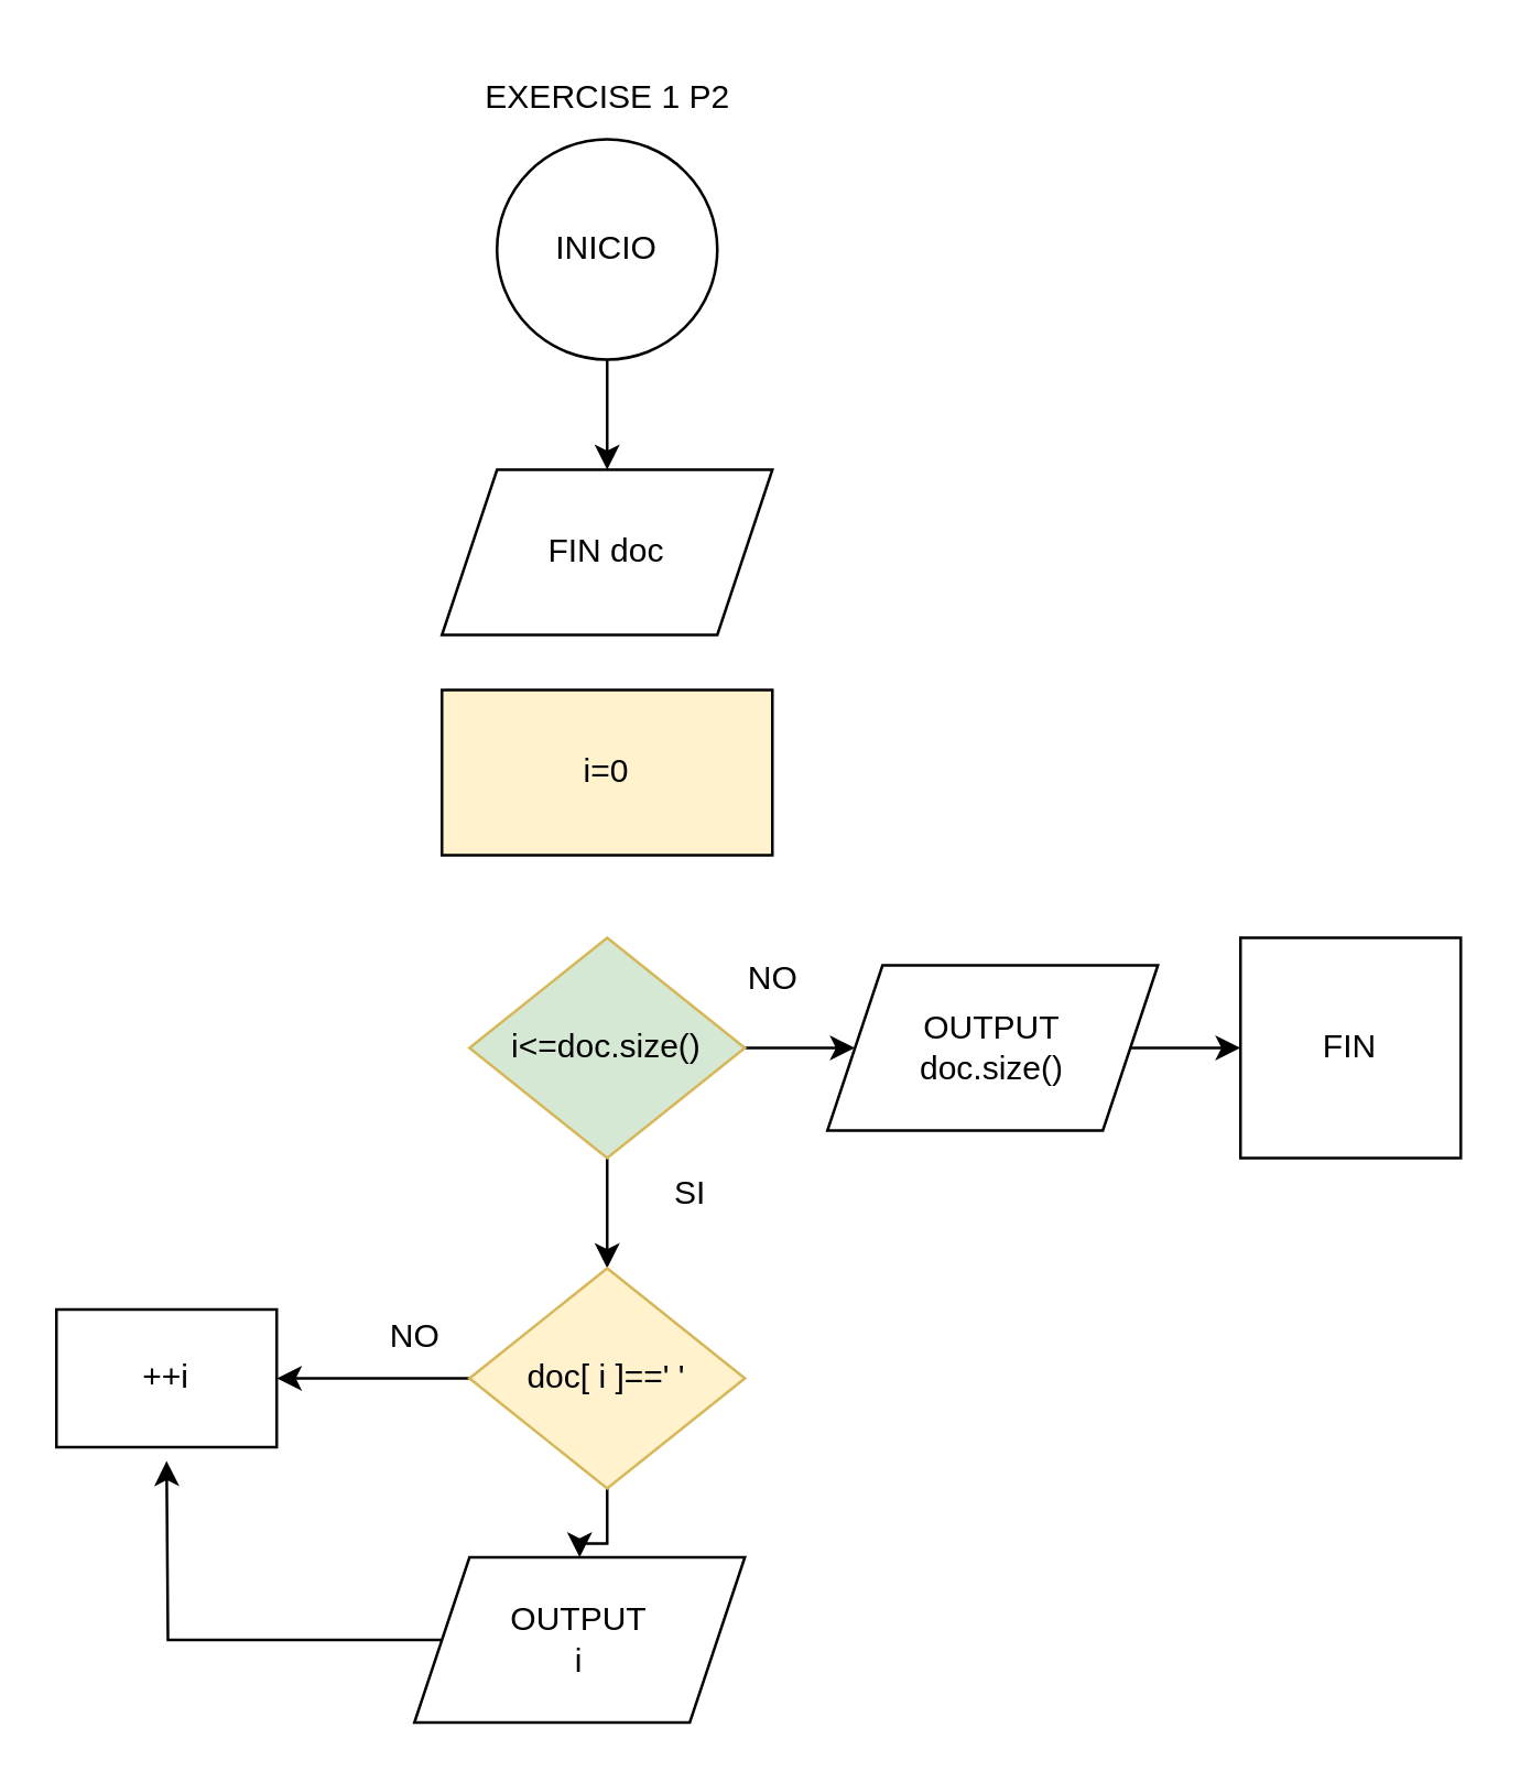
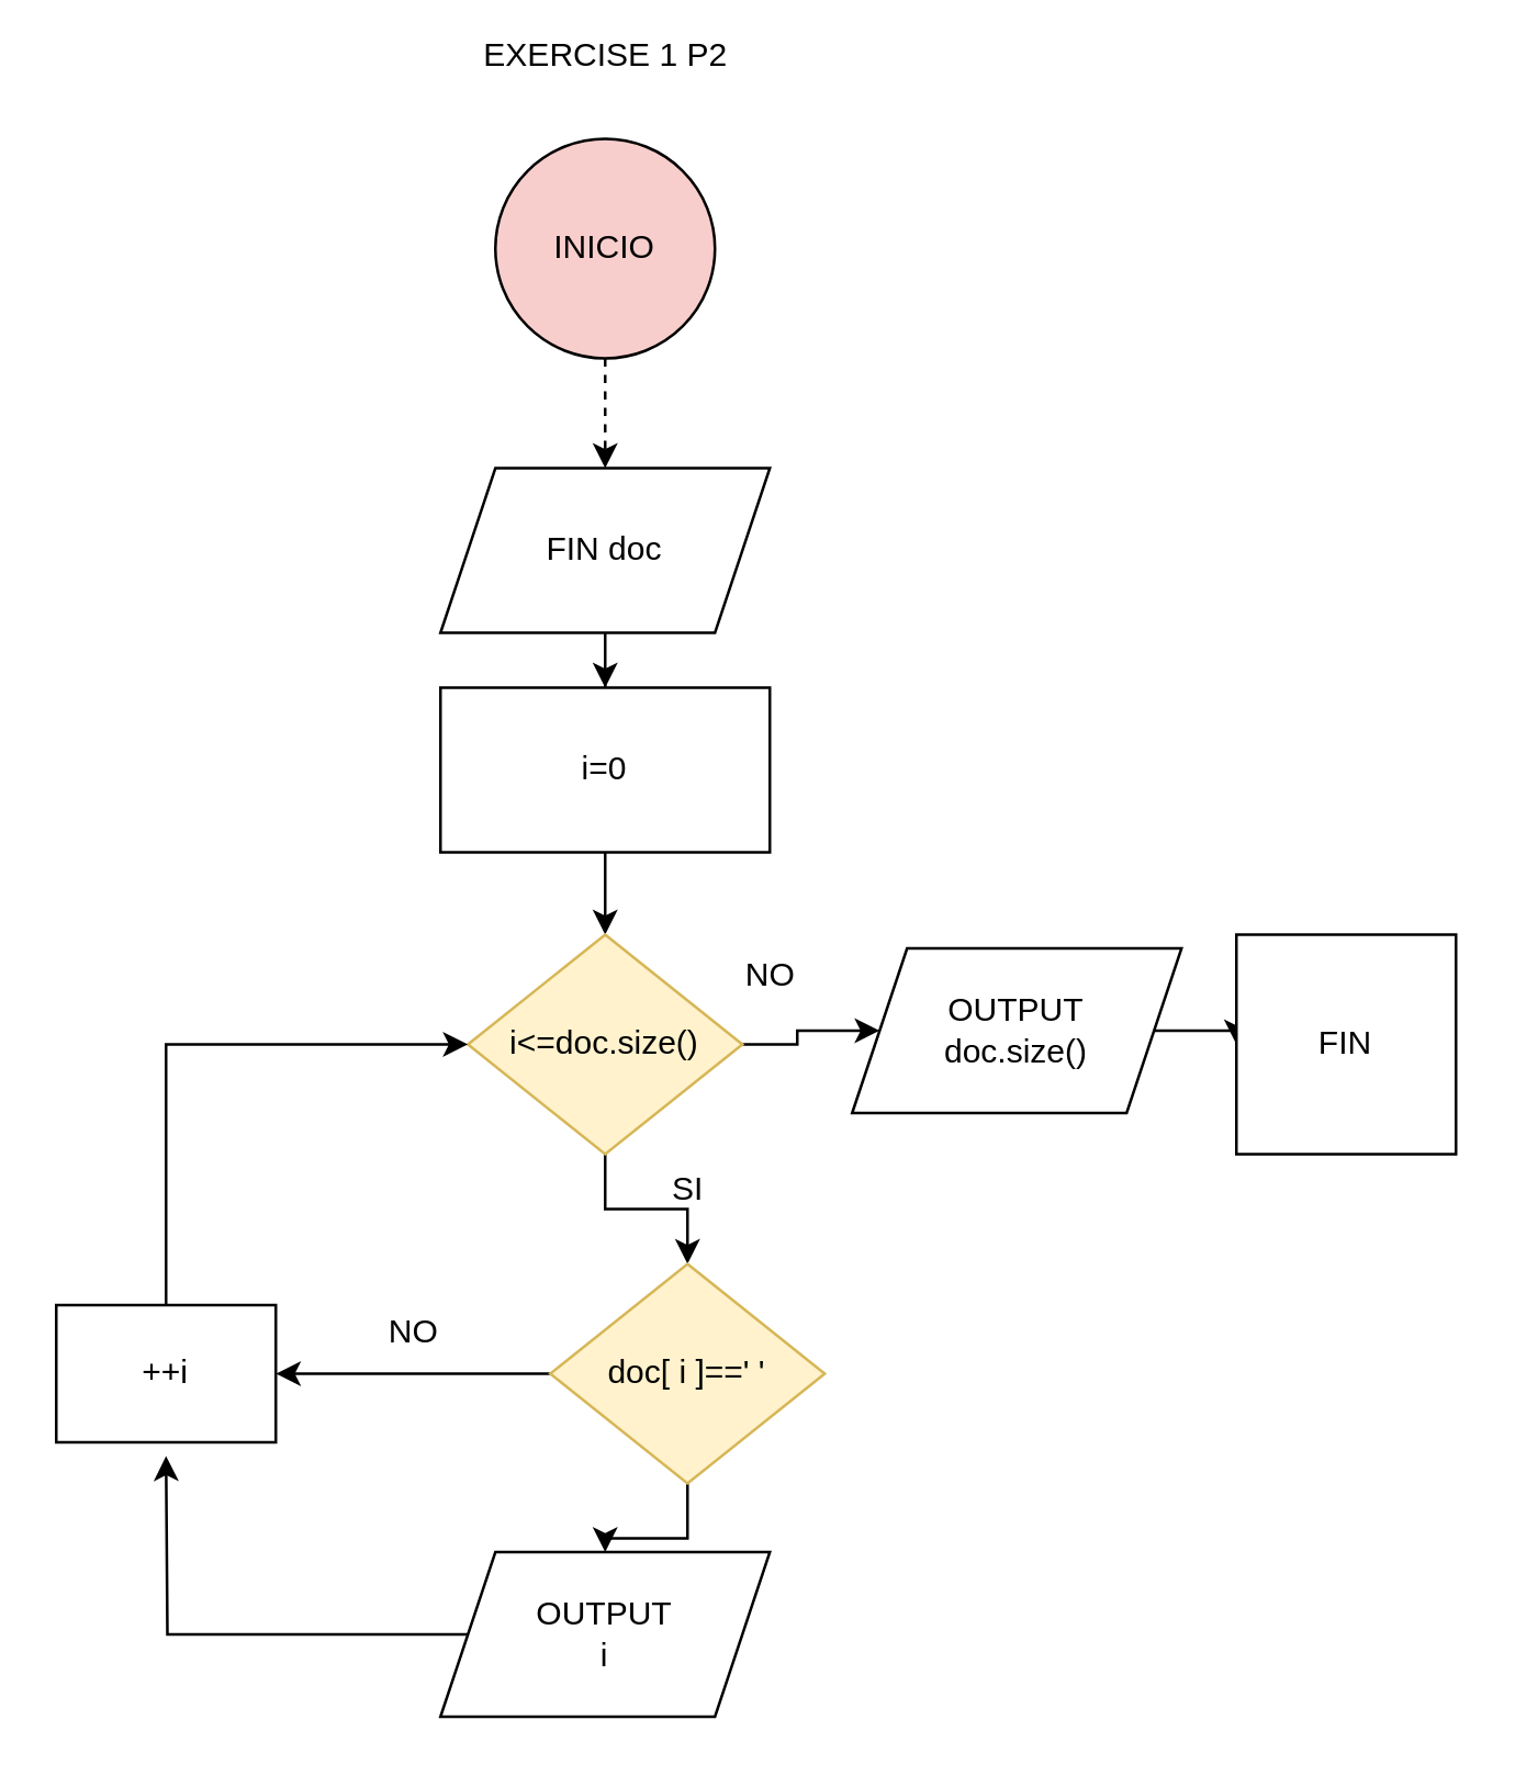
  <mxCell id="0" />
  <mxCell id="1" parent="0" />
- <mxCell id="2" value="EXERCISE 1 P2" style="text;html=1;align=center;verticalAlign=middle;resizable=0;points=[];autosize=1;strokeColor=none;fillColor=none;" parent="1" vertex="1"><mxGeometry x="165" width="110" height="30" as="geometry" y="20" /></mxCell>
- <mxCell id="3" value="" style="edgeStyle=orthogonalEdgeStyle;rounded=0;orthogonalLoop=1;jettySize=auto;html=1;" edge="1" parent="1" source="4" target="6"><mxGeometry relative="1" as="geometry" /></mxCell>
- <mxCell id="4" value="INICIO" style="ellipse;whiteSpace=wrap;html=1;" vertex="1" parent="1"><mxGeometry x="180" y="50" width="80" height="80" as="geometry" /></mxCell>
+ <mxCell id="2" value="EXERCISE 1 P2" style="text;html=1;align=center;verticalAlign=middle;resizable=0;points=[];autosize=1;strokeColor=none;fillColor=none;" parent="1" vertex="1"><mxGeometry x="165" y="5" width="110" height="30" as="geometry" /></mxCell>
+ <mxCell id="3" value="" style="edgeStyle=orthogonalEdgeStyle;rounded=0;orthogonalLoop=1;jettySize=auto;html=1;dashed=1;" edge="1" parent="1" source="4" target="6"><mxGeometry relative="1" as="geometry" /></mxCell>
+ <mxCell id="4" value="INICIO" style="ellipse;whiteSpace=wrap;html=1;fillColor=#f8cecc;" vertex="1" parent="1"><mxGeometry x="180" y="50" width="80" height="80" as="geometry" /></mxCell>
+ <mxCell id="5" value="" style="edgeStyle=orthogonalEdgeStyle;rounded=0;orthogonalLoop=1;jettySize=auto;html=1;" edge="1" parent="1" source="6" target="8"><mxGeometry relative="1" as="geometry" /></mxCell>
  <mxCell id="6" value="FIN doc" style="shape=parallelogram;perimeter=parallelogramPerimeter;whiteSpace=wrap;html=1;fixedSize=1;" vertex="1" parent="1"><mxGeometry x="160" y="170" width="120" height="60" as="geometry" /></mxCell>
- <mxCell id="8" value="i=0" style="whiteSpace=wrap;html=1;fillColor=#fff2cc;" vertex="1" parent="1"><mxGeometry x="160" y="250" width="120" height="60" as="geometry" /></mxCell>
+ <mxCell id="7" value="" style="edgeStyle=orthogonalEdgeStyle;rounded=0;orthogonalLoop=1;jettySize=auto;html=1;" edge="1" parent="1" source="8" target="11"><mxGeometry relative="1" as="geometry" /></mxCell>
+ <mxCell id="8" value="i=0" style="whiteSpace=wrap;html=1;" vertex="1" parent="1"><mxGeometry x="160" y="250" width="120" height="60" as="geometry" /></mxCell>
  <mxCell id="9" value="" style="edgeStyle=orthogonalEdgeStyle;rounded=0;orthogonalLoop=1;jettySize=auto;html=1;" edge="1" parent="1" source="11" target="16"><mxGeometry relative="1" as="geometry" /></mxCell>
  <mxCell id="10" value="" style="edgeStyle=orthogonalEdgeStyle;rounded=0;orthogonalLoop=1;jettySize=auto;html=1;" edge="1" parent="1" source="11" target="23"><mxGeometry relative="1" as="geometry" /></mxCell>
- <mxCell id="11" value="i&amp;lt;=doc.size()" style="rhombus;whiteSpace=wrap;html=1;fillColor=#d5e8d4;strokeColor=#d6b656;" vertex="1" parent="1"><mxGeometry x="170" y="340" width="100" height="80" as="geometry" /></mxCell>
+ <mxCell id="11" value="i&amp;lt;=doc.size()" style="rhombus;whiteSpace=wrap;html=1;fillColor=#fff2cc;strokeColor=#d6b656;" vertex="1" parent="1"><mxGeometry x="170" y="340" width="100" height="80" as="geometry" /></mxCell>
  <mxCell id="12" value="NO" style="text;html=1;align=center;verticalAlign=middle;resizable=0;points=[];autosize=1;strokeColor=none;fillColor=none;" vertex="1" parent="1"><mxGeometry x="260" y="340" width="40" height="30" as="geometry" /></mxCell>
  <mxCell id="13" value="SI" style="text;html=1;align=center;verticalAlign=middle;resizable=0;points=[];autosize=1;strokeColor=none;fillColor=none;" vertex="1" parent="1"><mxGeometry x="235" y="418" width="30" height="30" as="geometry" /></mxCell>
  <mxCell id="14" value="" style="edgeStyle=orthogonalEdgeStyle;rounded=0;orthogonalLoop=1;jettySize=auto;html=1;" edge="1" parent="1" source="16" target="18"><mxGeometry relative="1" as="geometry" /></mxCell>
  <mxCell id="15" value="" style="edgeStyle=orthogonalEdgeStyle;rounded=0;orthogonalLoop=1;jettySize=auto;html=1;" edge="1" parent="1" source="16" target="21"><mxGeometry relative="1" as="geometry" /></mxCell>
- <mxCell id="16" value="doc[ i ]==' '" style="rhombus;whiteSpace=wrap;html=1;fillColor=#fff2cc;strokeColor=#d6b656;" vertex="1" parent="1"><mxGeometry x="170" y="460" width="100" height="80" as="geometry" /></mxCell>
+ <mxCell id="16" value="doc[ i ]==' '" style="rhombus;whiteSpace=wrap;html=1;fillColor=#fff2cc;strokeColor=#d6b656;" vertex="1" parent="1"><mxGeometry x="200" y="460" width="100" height="80" as="geometry" /></mxCell>
+ <mxCell id="17" style="edgeStyle=orthogonalEdgeStyle;rounded=0;orthogonalLoop=1;jettySize=auto;html=1;exitX=0.5;exitY=0;exitDx=0;exitDy=0;entryX=0;entryY=0.5;entryDx=0;entryDy=0;" edge="1" parent="1" source="18" target="11"><mxGeometry relative="1" as="geometry" /></mxCell>
  <mxCell id="18" value="++i" style="whiteSpace=wrap;html=1;" vertex="1" parent="1"><mxGeometry x="20" y="475" width="80" height="50" as="geometry" /></mxCell>
  <mxCell id="19" value="NO" style="text;html=1;align=center;verticalAlign=middle;resizable=0;points=[];autosize=1;strokeColor=none;fillColor=none;" vertex="1" parent="1"><mxGeometry x="130" y="470" width="40" height="30" as="geometry" /></mxCell>
  <mxCell id="20" style="edgeStyle=orthogonalEdgeStyle;rounded=0;orthogonalLoop=1;jettySize=auto;html=1;exitX=0;exitY=0.5;exitDx=0;exitDy=0;" edge="1" parent="1" source="21"><mxGeometry relative="1" as="geometry"><mxPoint x="60" y="530" as="targetPoint" /></mxGeometry></mxCell>
- <mxCell id="21" value="OUTPUT&lt;div&gt;i&lt;/div&gt;" style="shape=parallelogram;perimeter=parallelogramPerimeter;whiteSpace=wrap;html=1;fixedSize=1;" vertex="1" parent="1"><mxGeometry x="150" y="565" width="120" height="60" as="geometry" /></mxCell>
+ <mxCell id="21" value="OUTPUT&lt;div&gt;i&lt;/div&gt;" style="shape=parallelogram;perimeter=parallelogramPerimeter;whiteSpace=wrap;html=1;fixedSize=1;" vertex="1" parent="1"><mxGeometry x="160" y="565" width="120" height="60" as="geometry" /></mxCell>
  <mxCell id="22" value="" style="edgeStyle=orthogonalEdgeStyle;rounded=0;orthogonalLoop=1;jettySize=auto;html=1;" edge="1" parent="1" source="23" target="24"><mxGeometry relative="1" as="geometry" /></mxCell>
- <mxCell id="23" value="OUTPUT&lt;div&gt;doc.size()&lt;/div&gt;" style="shape=parallelogram;perimeter=parallelogramPerimeter;whiteSpace=wrap;html=1;fixedSize=1;" vertex="1" parent="1"><mxGeometry x="300" y="350" width="120" height="60" as="geometry" /></mxCell>
+ <mxCell id="23" value="OUTPUT&lt;div&gt;doc.size()&lt;/div&gt;" style="shape=parallelogram;perimeter=parallelogramPerimeter;whiteSpace=wrap;html=1;fixedSize=1;" vertex="1" parent="1"><mxGeometry x="310" y="345" width="120" height="60" as="geometry" /></mxCell>
  <mxCell id="24" value="FIN" style="whiteSpace=wrap;html=1;rounded=0;" vertex="1" parent="1"><mxGeometry x="450" y="340" width="80" height="80" as="geometry" /></mxCell>
